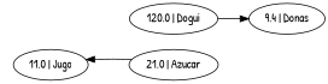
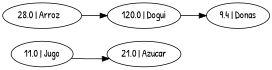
  strict digraph {
    fontname="Patrick Hand"
    rankdir=LR
    node [fontname="Patrick Hand"]
    edge [fontname="Patrick Hand"]
    "11.0 | Jugo"
    "21.0 | Azucar"
+   "28.0 | Arroz   "
    "120.0 | Dogui"
    "9.4 | Donas"
-   "21.0 | Azucar" -> "11.0 | Jugo"
+   "11.0 | Jugo" -> "21.0 | Azucar"
+   "28.0 | Arroz   " -> "120.0 | Dogui"
    "120.0 | Dogui" -> "9.4 | Donas"
  }
